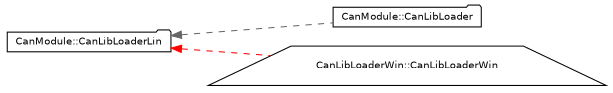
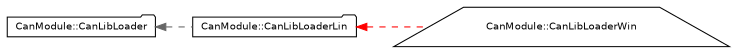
  digraph {
    rankdir=LR
    node [color=black fillcolor=white fontname=Helvetica fontsize=10 shape=folder style=filled]
    edge [dir=back fontname=Helvetica fontsize=10 labelfontname=Helvetica labelfontsize=10 style=dashed]
    n1 [height=0.2 label="CanModule::CanLibLoader" width=0.4]
    n2 [height=0.2 label="CanModule::CanLibLoaderLin" width=0.4]
-   n3 [height=0.2 label="CanLibLoaderWin::CanLibLoaderWin" shape=trapezium width=0.4]
-   n2 -> n1 [color=gray40]
+   n3 [height=0.2 label="CanModule::CanLibLoaderWin" shape=trapezium width=0.4]
+   n1 -> n2 [color=gray40]
    n2 -> n3 [color=red]
  }
